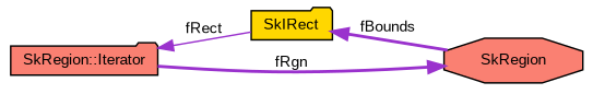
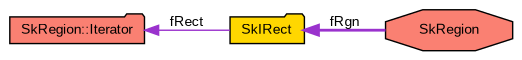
  digraph {
    fontname="Liberation Sans"
    rankdir=LR
    node [color=black fillcolor=salmon fontname="Liberation Sans" fontsize=10 shape=folder style=filled]
    edge [color=darkorchid3 dir=back fontname="Liberation Sans" fontsize=10 labelfontname=FreeSans labelfontsize=10 style=bold]
    n1 [fontcolor=black height=0.2 label="SkRegion::Iterator" width=0.4]
    n2 [fillcolor=gold height=0.2 label=SkIRect width=0.4]
    n3 [height=0.2 label=SkRegion shape=octagon width=0.4]
    n1 -> n2 [label=fRect style=solid]
-   n2 -> n3 [label=fBounds]
-   n3 -> n1 [label=fRgn]
+   n2 -> n3 [label=fRgn]
  }
